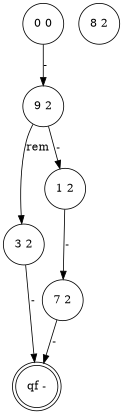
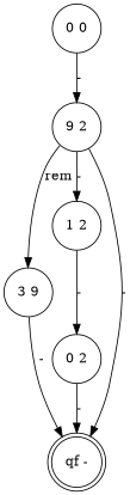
  digraph {
    node [shape=circle]
    "9 2"
-   "3 2"
+   "3 2" [label="3 9"]
    "1 2"
    "qf -" [shape=doublecircle]
-   "0 2" [label="7 2"]
+   "0 2"
    "0 0"
-   "8 2"
    "9 2" -> "3 2" [label=rem]
    "9 2" -> "1 2" [label="-"]
+   "9 2" -> "qf -" [label="-"]
    "3 2" -> "qf -" [label="-"]
    "1 2" -> "0 2" [label="-"]
    "0 2" -> "qf -" [label="-"]
    "0 0" -> "9 2" [label="-"]
  }
